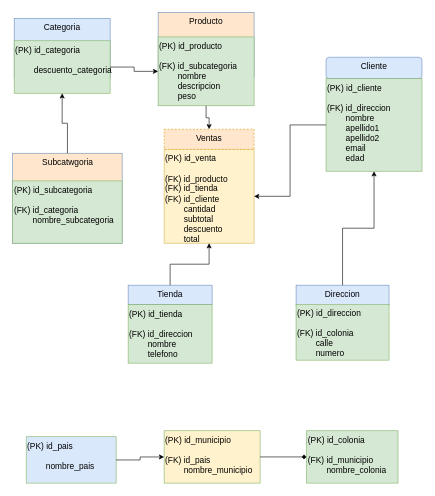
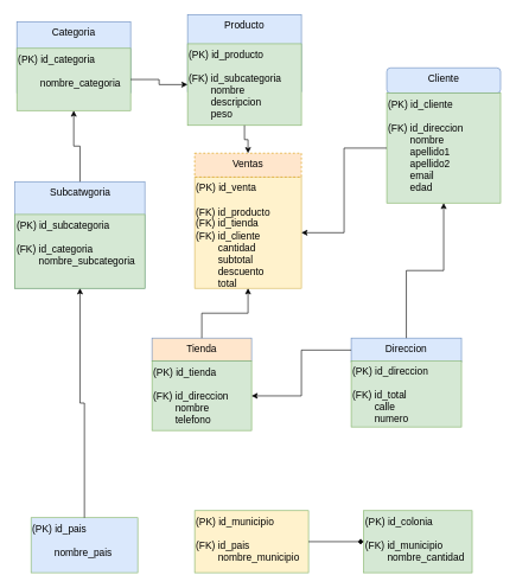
  <mxCell id="0" />
  <mxCell id="1" parent="0" />
  <mxCell id="2" value="" style="group;fontSize=14;" vertex="1" connectable="0" parent="1"><mxGeometry x="20.5" y="255" width="182.5" height="150" as="geometry" /></mxCell>
  <mxCell id="3" value="" style="group;fontSize=14;" vertex="1" connectable="0" parent="2"><mxGeometry width="182.5" height="150" as="geometry" /></mxCell>
- <mxCell id="4" value="Subcatwgoria" style="rounded=0;whiteSpace=wrap;html=1;fillColor=#ffe6cc;strokeColor=#6c8ebf;verticalAlign=top;container=1;fontSize=14;" vertex="1" parent="3"><mxGeometry width="182.5" height="150" as="geometry" /></mxCell>
+ <mxCell id="4" value="Subcatwgoria" style="rounded=0;whiteSpace=wrap;html=1;fillColor=#dae8fc;strokeColor=#6c8ebf;verticalAlign=top;container=1;fontSize=14;" vertex="1" parent="3"><mxGeometry width="182.5" height="150" as="geometry" /></mxCell>
  <mxCell id="5" value="(PK) id_subcategoria&lt;br style=&quot;font-size: 14px;&quot;&gt;&lt;br style=&quot;font-size: 14px;&quot;&gt;&lt;span style=&quot;white-space: pre; font-size: 14px;&quot;&gt;(FK) id_categoria&lt;br style=&quot;font-size: 14px;&quot;&gt;&lt;/span&gt;&lt;span style=&quot;white-space: pre; font-size: 14px;&quot;&gt;&#09;nombre_subcategoria&lt;/span&gt;" style="rounded=0;whiteSpace=wrap;html=1;fillColor=#d5e8d4;strokeColor=#82b366;align=left;verticalAlign=top;fontSize=14;" vertex="1" parent="3"><mxGeometry y="46.154" width="182.5" height="103.846" as="geometry" /></mxCell>
  <mxCell id="6" value="" style="group;fontSize=14;" vertex="1" connectable="0" parent="1"><mxGeometry x="23" y="30" width="160" height="125" as="geometry" /></mxCell>
  <mxCell id="7" value="Categoria" style="rounded=0;whiteSpace=wrap;html=1;fillColor=#dae8fc;strokeColor=#6c8ebf;verticalAlign=top;fontSize=14;" vertex="1" parent="6"><mxGeometry width="160.0" height="100.0" as="geometry" /></mxCell>
- <mxCell id="8" value="(PK) id_categoria&lt;br style=&quot;font-size: 14px;&quot;&gt;&lt;span style=&quot;white-space: pre; font-size: 14px;&quot;&gt;&#09;&lt;br style=&quot;font-size: 14px;&quot;&gt;&lt;/span&gt;&lt;span style=&quot;white-space: pre; font-size: 14px;&quot;&gt;&#09;descuento_categoria&lt;/span&gt;" style="rounded=0;whiteSpace=wrap;html=1;fillColor=#d5e8d4;strokeColor=#82b366;align=left;verticalAlign=top;fontSize=14;" vertex="1" parent="6"><mxGeometry y="37.5" width="160.0" height="87.5" as="geometry" /></mxCell>
+ <mxCell id="8" value="(PK) id_categoria&lt;br style=&quot;font-size: 14px;&quot;&gt;&lt;span style=&quot;white-space: pre; font-size: 14px;&quot;&gt;&#09;&lt;br style=&quot;font-size: 14px;&quot;&gt;&lt;/span&gt;&lt;span style=&quot;white-space: pre; font-size: 14px;&quot;&gt;&#09;nombre_categoria&lt;/span&gt;" style="rounded=0;whiteSpace=wrap;html=1;fillColor=#d5e8d4;strokeColor=#82b366;align=left;verticalAlign=top;fontSize=14;" vertex="1" parent="6"><mxGeometry y="37.5" width="160.0" height="87.5" as="geometry" /></mxCell>
  <mxCell id="9" value="" style="edgeStyle=orthogonalEdgeStyle;rounded=0;orthogonalLoop=1;jettySize=auto;html=1;fontSize=14;" edge="1" parent="1" source="4" target="8"><mxGeometry relative="1" as="geometry" /></mxCell>
  <mxCell id="10" value="" style="group;fontSize=14;" vertex="1" connectable="0" parent="1"><mxGeometry x="263" y="20" width="160" height="145" as="geometry" /></mxCell>
- <mxCell id="11" value="Producto" style="rounded=0;whiteSpace=wrap;html=1;fillColor=#ffe6cc;strokeColor=#6c8ebf;align=center;verticalAlign=top;fontSize=14;" vertex="1" parent="10"><mxGeometry width="160" height="108.75" as="geometry" /></mxCell>
+ <mxCell id="11" value="Producto" style="rounded=0;whiteSpace=wrap;html=1;fillColor=#dae8fc;strokeColor=#6c8ebf;align=center;verticalAlign=top;fontSize=14;" vertex="1" parent="10"><mxGeometry width="160" height="108.75" as="geometry" /></mxCell>
  <mxCell id="12" value="(PK) id_producto&lt;br style=&quot;font-size: 14px;&quot;&gt;&lt;br style=&quot;font-size: 14px;&quot;&gt;&lt;span style=&quot;white-space: pre; font-size: 14px;&quot;&gt;(FK) id_subcategoria&lt;br style=&quot;font-size: 14px;&quot;&gt;&lt;/span&gt;&lt;span style=&quot;white-space: pre; font-size: 14px;&quot;&gt;&#09;nombre&lt;br style=&quot;font-size: 14px;&quot;&gt;&lt;/span&gt;&lt;span style=&quot;white-space: pre; font-size: 14px;&quot;&gt;&#09;descripcion&lt;br style=&quot;font-size: 14px;&quot;&gt;&lt;/span&gt;&lt;span style=&quot;white-space: pre; font-size: 14px;&quot;&gt;&#09;peso&lt;br style=&quot;font-size: 14px;&quot;&gt;&lt;br style=&quot;font-size: 14px;&quot;&gt;&lt;/span&gt;" style="rounded=0;whiteSpace=wrap;html=1;fillColor=#d5e8d4;strokeColor=#82b366;verticalAlign=top;align=left;fontSize=14;" vertex="1" parent="10"><mxGeometry y="41.083" width="160" height="114.792" as="geometry" /></mxCell>
  <mxCell id="13" value="" style="edgeStyle=orthogonalEdgeStyle;rounded=0;orthogonalLoop=1;jettySize=auto;html=1;fontSize=14;" edge="1" parent="1" source="8" target="12"><mxGeometry relative="1" as="geometry" /></mxCell>
  <mxCell id="14" value="" style="edgeStyle=orthogonalEdgeStyle;rounded=0;orthogonalLoop=1;jettySize=auto;html=1;fontSize=14;" edge="1" parent="1" source="12" target="18"><mxGeometry relative="1" as="geometry" /></mxCell>
  <mxCell id="15" value="" style="group;fontSize=14;" vertex="1" connectable="0" parent="1"><mxGeometry x="273" y="215" width="150" height="190" as="geometry" /></mxCell>
  <mxCell id="16" value="" style="group;fontSize=14;" vertex="1" connectable="0" parent="15"><mxGeometry width="150" height="190" as="geometry" /></mxCell>
  <mxCell id="17" value="(PK) id_venta&lt;br style=&quot;font-size: 14px;&quot;&gt;&lt;br style=&quot;font-size: 14px;&quot;&gt;(FK) id_producto&lt;br style=&quot;font-size: 14px;&quot;&gt;(FK) id_tienda&lt;br style=&quot;font-size: 14px;&quot;&gt;(FK) id_cliente&lt;br style=&quot;font-size: 14px;&quot;&gt;&lt;span style=&quot;white-space: pre; font-size: 14px;&quot;&gt;&#09;cantidad&lt;br style=&quot;font-size: 14px;&quot;&gt;&lt;/span&gt;&lt;span style=&quot;white-space: pre; font-size: 14px;&quot;&gt;&#09;subtotal&lt;br style=&quot;font-size: 14px;&quot;&gt;&lt;span style=&quot;white-space: pre; font-size: 14px;&quot;&gt;&#09;descuento&lt;/span&gt;&lt;br style=&quot;font-size: 14px;&quot;&gt;&lt;/span&gt;&lt;span style=&quot;white-space: pre; font-size: 14px;&quot;&gt;&#09;total&lt;/span&gt;" style="rounded=0;whiteSpace=wrap;html=1;align=left;verticalAlign=top;fillColor=#fff2cc;strokeColor=#d6b656;fontSize=14;" vertex="1" parent="16"><mxGeometry y="33.529" width="150" height="156.471" as="geometry" /></mxCell>
  <mxCell id="18" value="Ventas" style="rounded=0;whiteSpace=wrap;html=1;fillColor=#ffe6cc;strokeColor=#d79b00;align=center;verticalAlign=top;fontSize=14;dashed=1;" vertex="1" parent="15"><mxGeometry width="150" height="33.529" as="geometry" /></mxCell>
  <mxCell id="19" value="" style="group;fontSize=14;" vertex="1" connectable="0" parent="1"><mxGeometry x="493" y="485" width="155" height="115" as="geometry" /></mxCell>
  <mxCell id="20" value="" style="group;fontSize=14;" vertex="1" connectable="0" parent="19"><mxGeometry width="155" height="115" as="geometry" /></mxCell>
  <mxCell id="21" value="Direccion" style="rounded=0;whiteSpace=wrap;html=1;fillColor=#dae8fc;strokeColor=#6c8ebf;verticalAlign=top;fontSize=14;" vertex="1" parent="20"><mxGeometry y="-10" width="155" height="33.76" as="geometry" /></mxCell>
- <mxCell id="22" value="(PK) id_direccion&lt;br style=&quot;font-size: 14px;&quot;&gt;&lt;br style=&quot;font-size: 14px;&quot;&gt;&lt;span style=&quot;white-space: pre; font-size: 14px;&quot;&gt;(FK) id_colonia&lt;br style=&quot;font-size: 14px;&quot;&gt;&lt;/span&gt;&lt;span style=&quot;white-space: pre; font-size: 14px;&quot;&gt;&#09;calle&lt;br style=&quot;font-size: 14px;&quot;&gt;&lt;/span&gt;&lt;span style=&quot;white-space: pre; font-size: 14px;&quot;&gt;&#09;numero&lt;/span&gt;" style="rounded=0;whiteSpace=wrap;html=1;fillColor=#d5e8d4;strokeColor=#82b366;verticalAlign=top;align=left;fontSize=14;" vertex="1" parent="20"><mxGeometry y="22.441" width="155" height="92.559" as="geometry" /></mxCell>
+ <mxCell id="22" value="(PK) id_direccion&lt;br style=&quot;font-size: 14px;&quot;&gt;&lt;br style=&quot;font-size: 14px;&quot;&gt;&lt;span style=&quot;white-space: pre; font-size: 14px;&quot;&gt;(FK) id_total&lt;br style=&quot;font-size: 14px;&quot;&gt;&lt;/span&gt;&lt;span style=&quot;white-space: pre; font-size: 14px;&quot;&gt;&#09;calle&lt;br style=&quot;font-size: 14px;&quot;&gt;&lt;/span&gt;&lt;span style=&quot;white-space: pre; font-size: 14px;&quot;&gt;&#09;numero&lt;/span&gt;" style="rounded=0;whiteSpace=wrap;html=1;fillColor=#d5e8d4;strokeColor=#82b366;verticalAlign=top;align=left;fontSize=14;" vertex="1" parent="20"><mxGeometry y="22.441" width="155" height="92.559" as="geometry" /></mxCell>
  <mxCell id="23" value="" style="group;fontSize=14;" vertex="1" connectable="0" parent="1"><mxGeometry x="213" y="475" width="140" height="130" as="geometry" /></mxCell>
- <mxCell id="24" value="Tienda" style="rounded=0;whiteSpace=wrap;html=1;verticalAlign=top;fillColor=#dae8fc;strokeColor=#6c8ebf;fontSize=14;" vertex="1" parent="23"><mxGeometry width="140" height="32.5" as="geometry" /></mxCell>
+ <mxCell id="24" value="Tienda" style="rounded=0;whiteSpace=wrap;html=1;verticalAlign=top;fillColor=#ffe6cc;strokeColor=#6c8ebf;fontSize=14;" vertex="1" parent="23"><mxGeometry width="140" height="32.5" as="geometry" /></mxCell>
  <mxCell id="25" value="(PK) id_tienda&lt;br style=&quot;font-size: 14px;&quot;&gt;&lt;br style=&quot;font-size: 14px;&quot;&gt;&lt;span style=&quot;white-space: pre; font-size: 14px;&quot;&gt;(FK) id_direccion&lt;br style=&quot;font-size: 14px;&quot;&gt;&lt;/span&gt;&lt;span style=&quot;white-space: pre; font-size: 14px;&quot;&gt;&#09;nombre&lt;br style=&quot;font-size: 14px;&quot;&gt;&lt;/span&gt;&lt;span style=&quot;white-space: pre; font-size: 14px;&quot;&gt;&#09;telefono&lt;/span&gt;" style="rounded=0;whiteSpace=wrap;html=1;fillColor=#d5e8d4;strokeColor=#82b366;verticalAlign=top;align=left;fontSize=14;" vertex="1" parent="23"><mxGeometry y="32.5" width="140" height="97.5" as="geometry" /></mxCell>
+ <mxCell id="26" value="" style="edgeStyle=orthogonalEdgeStyle;rounded=0;orthogonalLoop=1;jettySize=auto;html=1;fontSize=14;" edge="1" parent="1" source="21" target="25"><mxGeometry relative="1" as="geometry" /></mxCell>
  <mxCell id="27" value="" style="group;fontSize=14;" vertex="1" connectable="0" parent="1"><mxGeometry x="543" y="95" width="160" height="190" as="geometry" /></mxCell>
  <mxCell id="28" value="Cliente" style="whiteSpace=wrap;html=1;verticalAlign=top;fillColor=#dae8fc;strokeColor=#6c8ebf;fontSize=14;rounded=1;" vertex="1" parent="27"><mxGeometry width="160" height="35.625" as="geometry" /></mxCell>
  <mxCell id="29" value="(PK) id_cliente&lt;br style=&quot;font-size: 14px;&quot;&gt;&lt;br style=&quot;font-size: 14px;&quot;&gt;&lt;span style=&quot;white-space: pre; font-size: 14px;&quot;&gt;(FK) id_direccion&lt;br style=&quot;font-size: 14px;&quot;&gt;&lt;span style=&quot;white-space: pre; font-size: 14px;&quot;&gt;&#09;nombre&lt;br style=&quot;font-size: 14px;&quot;&gt;&lt;/span&gt;&lt;span style=&quot;white-space: pre; font-size: 14px;&quot;&gt;&#09;apellido1&lt;br style=&quot;font-size: 14px;&quot;&gt;&lt;/span&gt;&lt;span style=&quot;white-space: pre; font-size: 14px;&quot;&gt;&#09;apellido2&lt;br style=&quot;font-size: 14px;&quot;&gt;&lt;/span&gt;&lt;span style=&quot;white-space: pre; font-size: 14px;&quot;&gt;&#09;email&lt;br style=&quot;font-size: 14px;&quot;&gt;&lt;/span&gt;&lt;span style=&quot;white-space: pre; font-size: 14px;&quot;&gt;&#09;edad&lt;/span&gt;&lt;br style=&quot;font-size: 14px;&quot;&gt;&lt;/span&gt;" style="rounded=0;whiteSpace=wrap;html=1;fillColor=#d5e8d4;strokeColor=#82b366;verticalAlign=top;align=left;fontSize=14;" vertex="1" parent="27"><mxGeometry y="35.625" width="160" height="154.375" as="geometry" /></mxCell>
  <mxCell id="30" value="" style="edgeStyle=orthogonalEdgeStyle;rounded=0;orthogonalLoop=1;jettySize=auto;html=1;fontSize=14;" edge="1" parent="1" source="29" target="17"><mxGeometry relative="1" as="geometry" /></mxCell>
  <mxCell id="31" value="" style="edgeStyle=orthogonalEdgeStyle;rounded=0;orthogonalLoop=1;jettySize=auto;html=1;fontSize=14;" edge="1" parent="1" source="21" target="29"><mxGeometry relative="1" as="geometry" /></mxCell>
  <mxCell id="32" value="" style="edgeStyle=orthogonalEdgeStyle;rounded=0;orthogonalLoop=1;jettySize=auto;html=1;fontSize=14;" edge="1" parent="1" source="24" target="17"><mxGeometry relative="1" as="geometry" /></mxCell>
  <mxCell id="33" value="" style="group;fontSize=14;" vertex="1" connectable="0" parent="1"><mxGeometry x="510.5" y="685" width="152.5" height="120" as="geometry" /></mxCell>
- <mxCell id="34" value="(PK) id_colonia&lt;br style=&quot;font-size: 14px;&quot;&gt;&lt;br style=&quot;font-size: 14px;&quot;&gt;(FK) id_municipio&lt;br style=&quot;font-size: 14px;&quot;&gt;&lt;span style=&quot;white-space: pre; font-size: 14px;&quot;&gt;&#09;nombre_colonia&lt;/span&gt;" style="rounded=0;whiteSpace=wrap;html=1;fillColor=#d5e8d4;strokeColor=#82b366;verticalAlign=top;align=left;fontSize=14;" vertex="1" parent="33"><mxGeometry y="32.727" width="152.5" height="87.273" as="geometry" /></mxCell>
+ <mxCell id="34" value="(PK) id_colonia&lt;br style=&quot;font-size: 14px;&quot;&gt;&lt;br style=&quot;font-size: 14px;&quot;&gt;(FK) id_municipio&lt;br style=&quot;font-size: 14px;&quot;&gt;&lt;span style=&quot;white-space: pre; font-size: 14px;&quot;&gt;&#09;nombre_cantidad&lt;/span&gt;" style="rounded=0;whiteSpace=wrap;html=1;fillColor=#d5e8d4;strokeColor=#82b366;verticalAlign=top;align=left;fontSize=14;" vertex="1" parent="33"><mxGeometry y="32.727" width="152.5" height="87.273" as="geometry" /></mxCell>
  <mxCell id="35" value="" style="group;fontSize=14;" vertex="1" connectable="0" parent="1"><mxGeometry x="273" y="685" width="160" height="120" as="geometry" /></mxCell>
  <mxCell id="36" value="(PK) id_municipio&lt;br style=&quot;font-size: 14px;&quot;&gt;&lt;br style=&quot;font-size: 14px;&quot;&gt;&lt;span style=&quot;white-space: pre; font-size: 14px;&quot;&gt;(FK) id_pais&lt;br style=&quot;font-size: 14px;&quot;&gt;&lt;/span&gt;&lt;span style=&quot;white-space: pre; font-size: 14px;&quot;&gt;&#09;nombre_municipio&lt;/span&gt;" style="rounded=0;whiteSpace=wrap;html=1;fillColor=#fff2cc;strokeColor=#82b366;verticalAlign=top;align=left;fontSize=14;" vertex="1" parent="35"><mxGeometry y="32.727" width="160" height="87.273" as="geometry" /></mxCell>
  <mxCell id="37" value="" style="edgeStyle=orthogonalEdgeStyle;rounded=0;orthogonalLoop=1;jettySize=auto;html=1;fontSize=14;endArrow=diamond;" edge="1" parent="1" source="36" target="34"><mxGeometry relative="1" as="geometry" /></mxCell>
  <mxCell id="38" value="" style="group;fontSize=14;" vertex="1" connectable="0" parent="1"><mxGeometry x="43" y="689" width="150" height="116" as="geometry" /></mxCell>
  <mxCell id="39" value="(PK) id_pais&lt;br style=&quot;font-size: 14px;&quot;&gt;&lt;span style=&quot;white-space: pre; font-size: 14px;&quot;&gt;&#09;&lt;br style=&quot;font-size: 14px;&quot;&gt;&lt;/span&gt;&lt;span style=&quot;white-space: pre; font-size: 14px;&quot;&gt;&#09;nombre_pais&lt;/span&gt;" style="rounded=0;whiteSpace=wrap;html=1;align=left;verticalAlign=top;fillColor=#dae8fc;strokeColor=#82b366;fontSize=14;" vertex="1" parent="38"><mxGeometry y="38.667" width="150" height="77.333" as="geometry" /></mxCell>
- <mxCell id="40" value="" style="edgeStyle=orthogonalEdgeStyle;rounded=0;orthogonalLoop=1;jettySize=auto;html=1;fontSize=14;" edge="1" parent="1" source="39" target="36"><mxGeometry relative="1" as="geometry" /></mxCell>
+ <mxCell id="40" value="" style="edgeStyle=orthogonalEdgeStyle;rounded=0;orthogonalLoop=1;jettySize=auto;html=1;fontSize=14;" edge="1" parent="1" source="39" target="4"><mxGeometry relative="1" as="geometry" /></mxCell>
